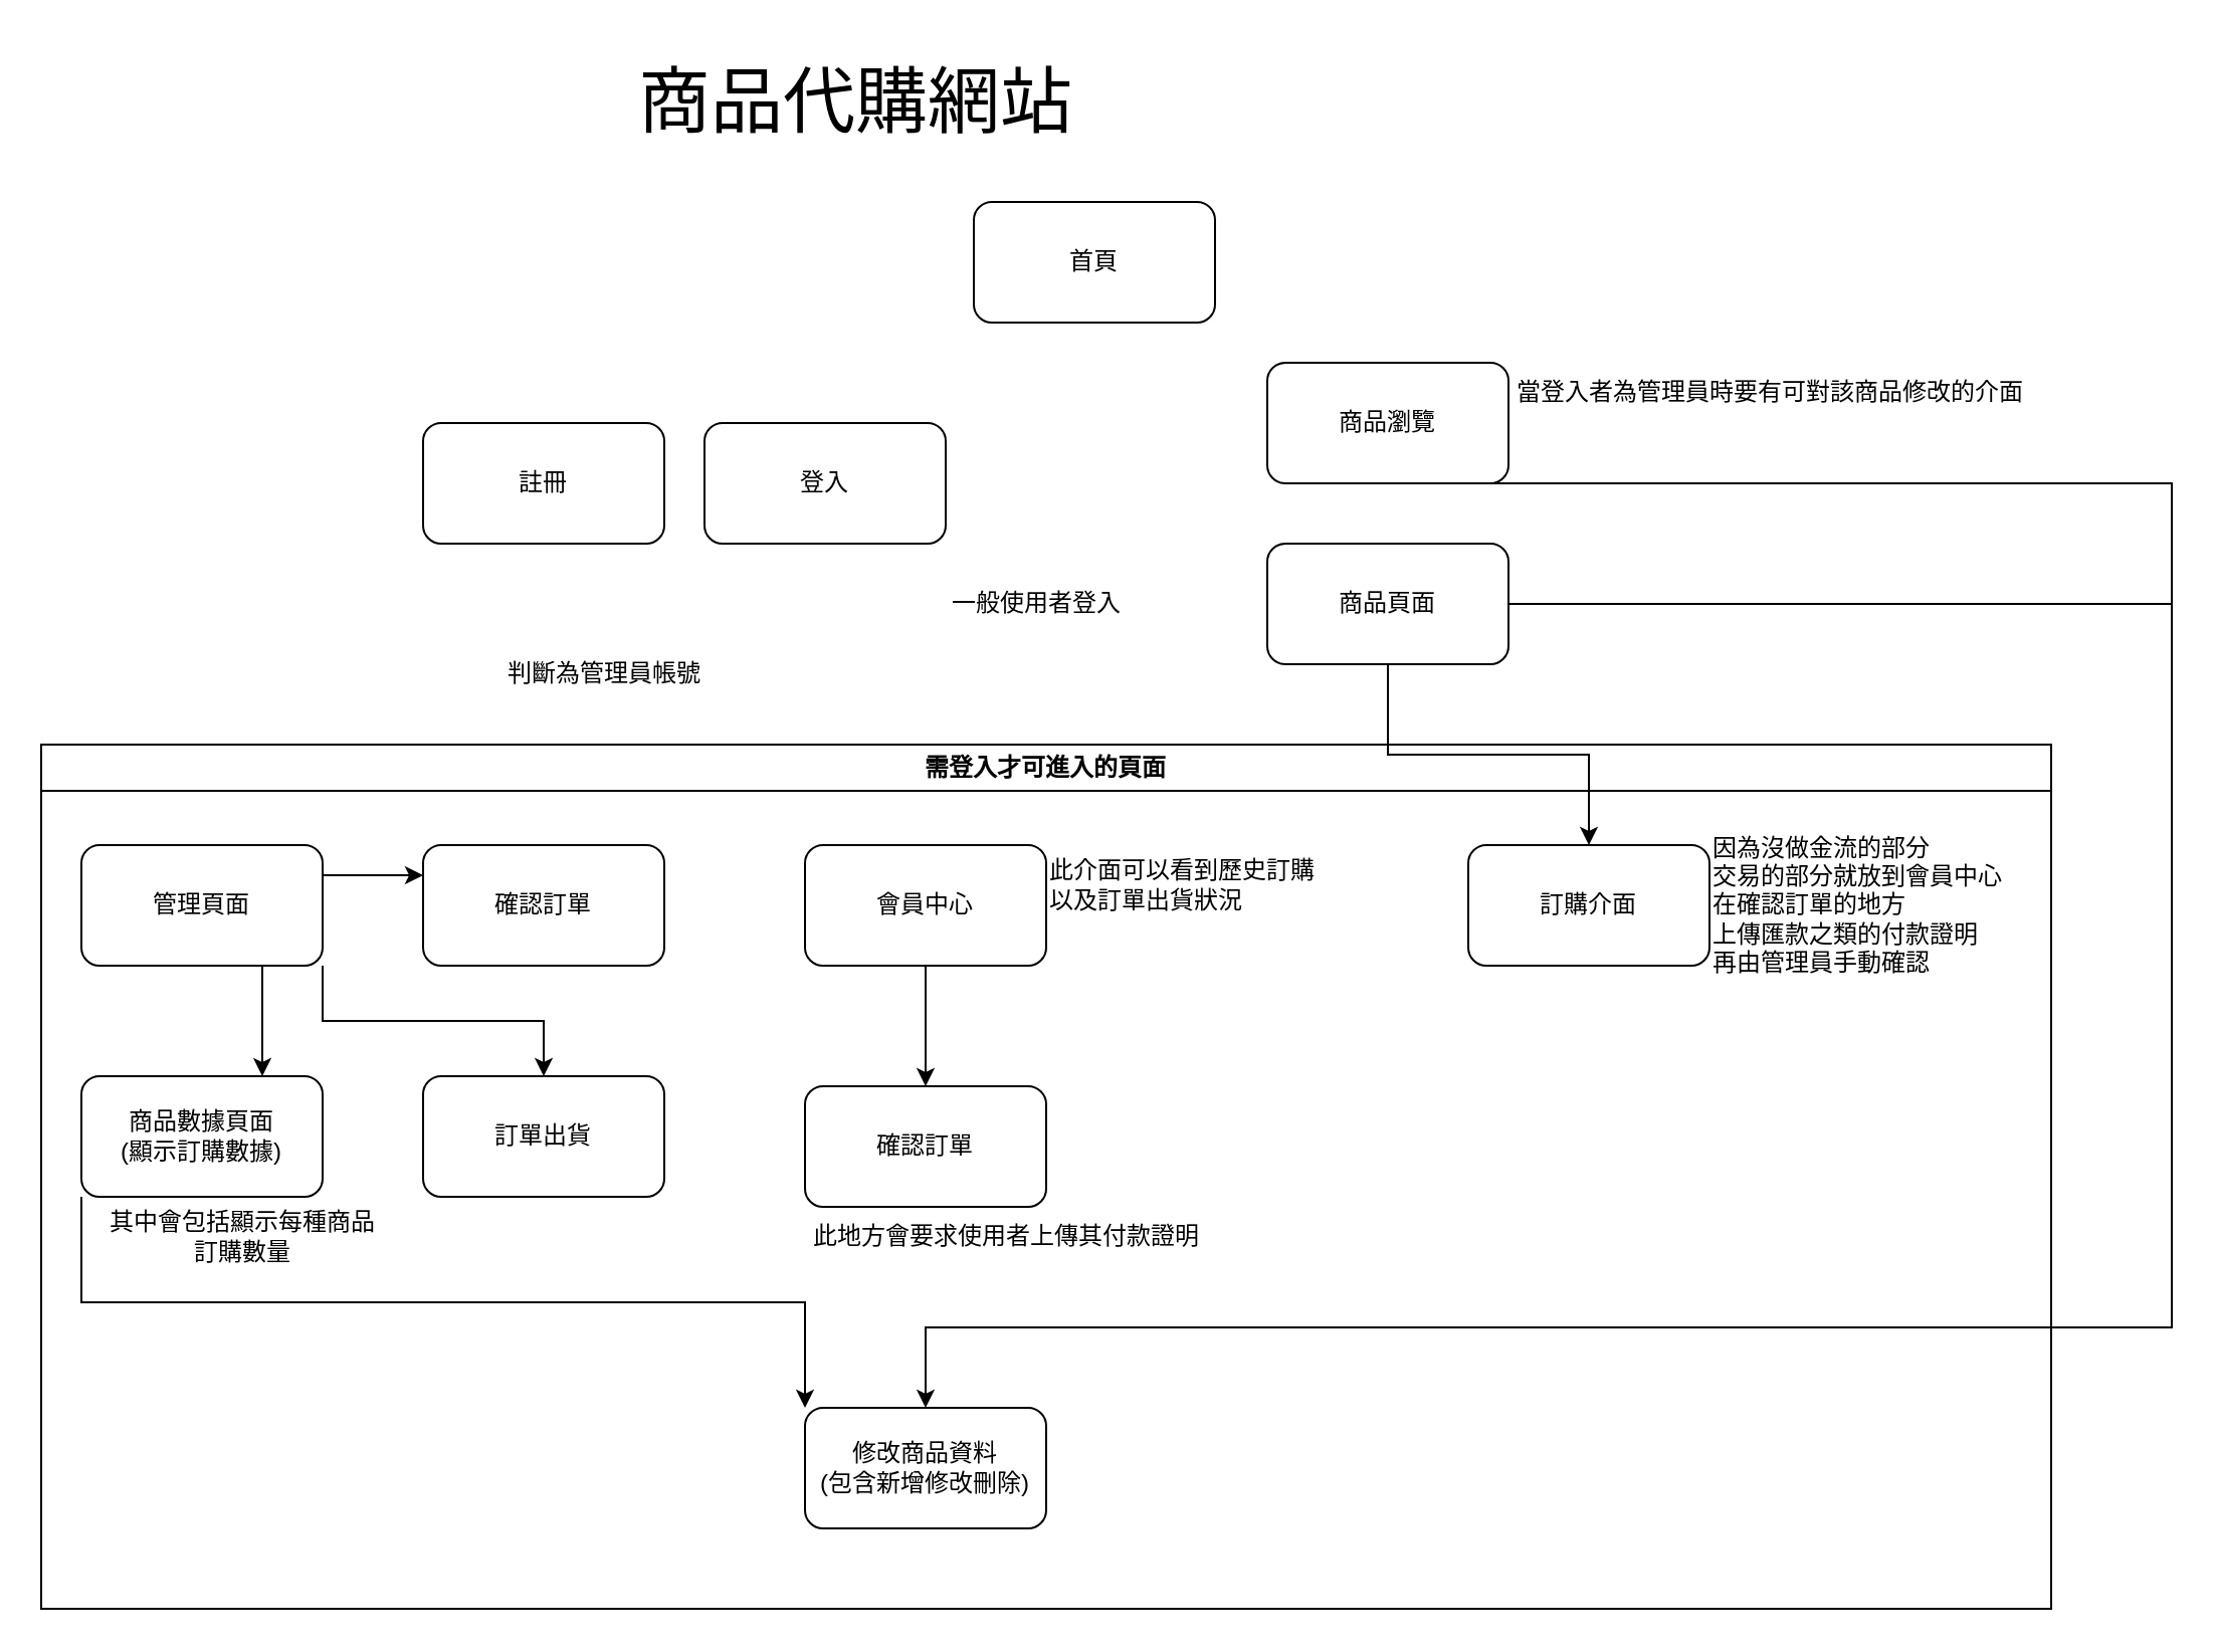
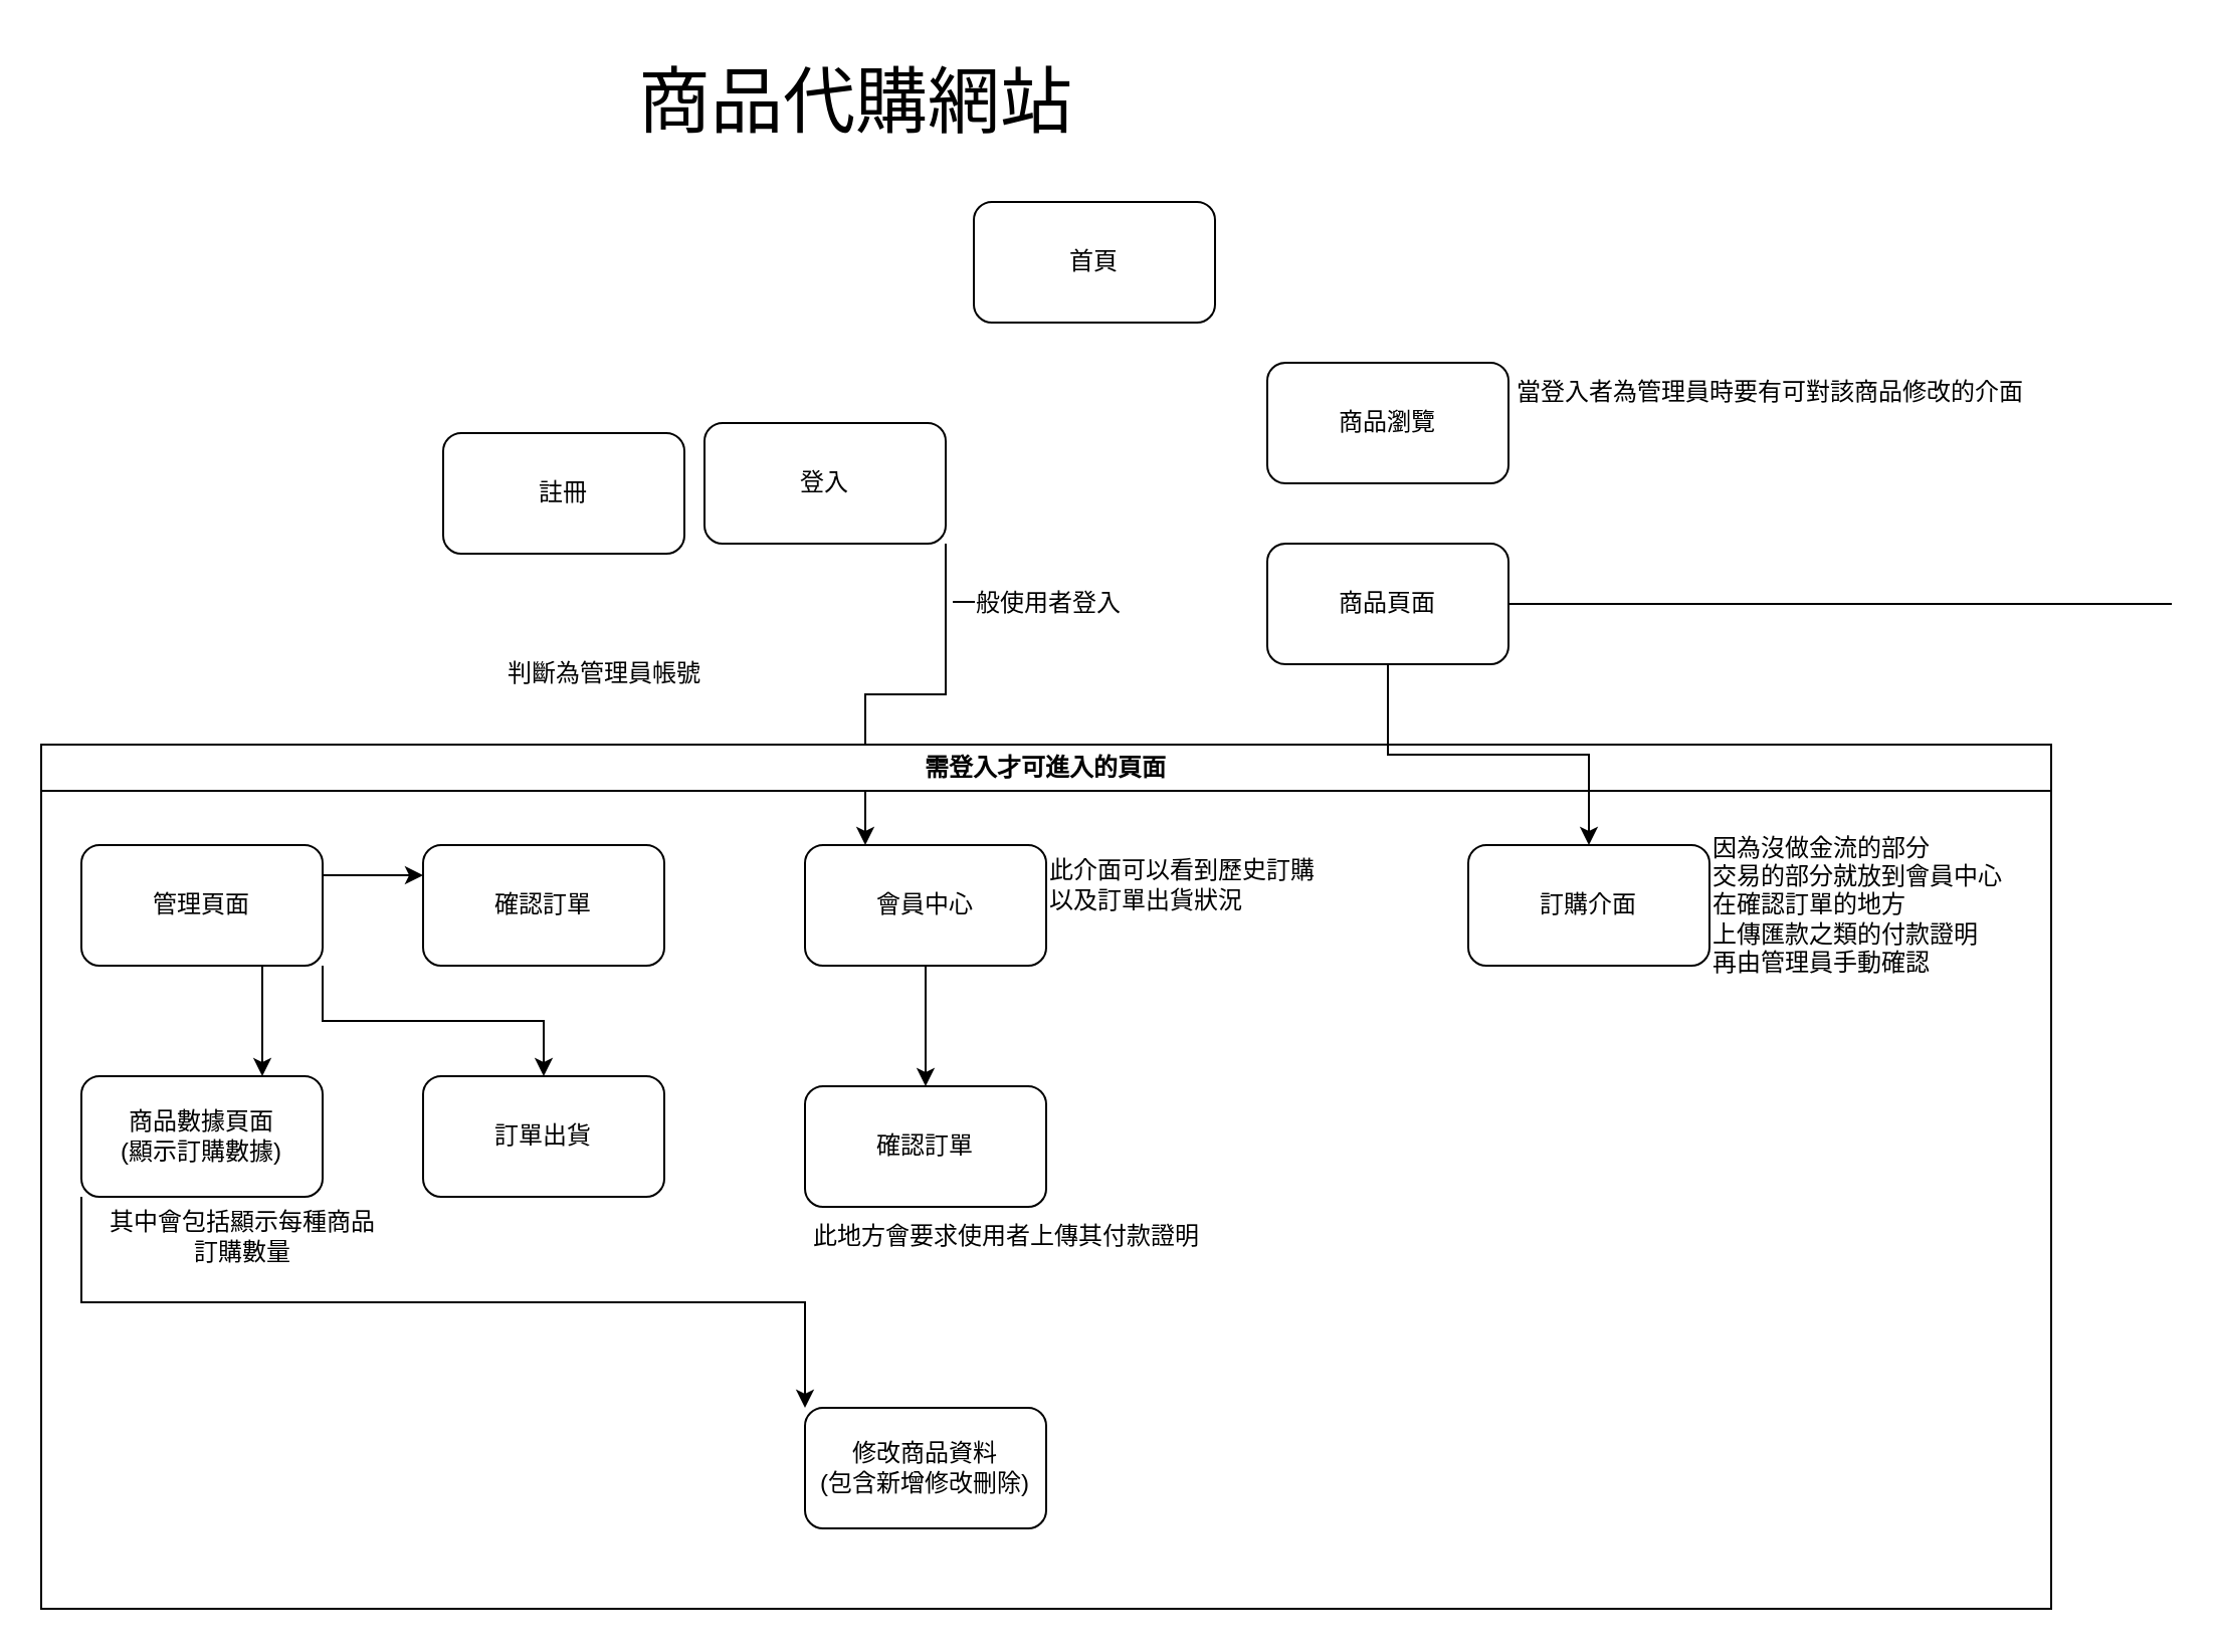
  <mxCell id="0" />
  <mxCell id="1" parent="0" />
  <mxCell id="2" value="首頁" style="rounded=1;whiteSpace=wrap;html=1;" parent="1" vertex="1"><mxGeometry x="484" y="100" width="120" height="60" as="geometry" /></mxCell>
+ <mxCell id="3" style="edgeStyle=orthogonalEdgeStyle;rounded=0;orthogonalLoop=1;jettySize=auto;html=1;exitX=1;exitY=1;exitDx=0;exitDy=0;entryX=0.25;entryY=0;entryDx=0;entryDy=0;fontSize=12;" parent="1" source="4" target="18" edge="1"><mxGeometry relative="1" as="geometry" /></mxCell>
  <mxCell id="4" value="登入" style="rounded=1;whiteSpace=wrap;html=1;" parent="1" vertex="1"><mxGeometry x="350" y="210" width="120" height="60" as="geometry" /></mxCell>
- <mxCell id="5" style="edgeStyle=orthogonalEdgeStyle;rounded=0;orthogonalLoop=1;jettySize=auto;html=1;exitX=0.5;exitY=1;exitDx=0;exitDy=0;entryX=0.5;entryY=0;entryDx=0;entryDy=0;fontSize=12;" parent="1" source="6" target="26" edge="1"><mxGeometry relative="1" as="geometry"><Array as="points"><mxPoint x="1080" y="240" /><mxPoint x="1080" y="660" /><mxPoint x="460" y="660" /></Array></mxGeometry></mxCell>
  <mxCell id="6" value="商品瀏覽" style="rounded=1;whiteSpace=wrap;html=1;" parent="1" vertex="1"><mxGeometry x="630" y="180" width="120" height="60" as="geometry" /></mxCell>
  <mxCell id="7" value="判斷為管理員帳號" style="text;html=1;align=center;verticalAlign=middle;resizable=0;points=[];autosize=1;strokeColor=none;fillColor=none;" parent="1" vertex="1"><mxGeometry x="240" y="320" width="120" height="30" as="geometry" /></mxCell>
- <mxCell id="8" value="註冊" style="rounded=1;whiteSpace=wrap;html=1;" parent="1" vertex="1"><mxGeometry x="210" y="210" width="120" height="60" as="geometry" /></mxCell>
+ <mxCell id="8" value="註冊" style="rounded=1;whiteSpace=wrap;html=1;" parent="1" vertex="1"><mxGeometry x="220" y="215" width="120" height="60" as="geometry" /></mxCell>
  <mxCell id="9" value="需登入才可進入的頁面" style="swimlane;whiteSpace=wrap;html=1;" parent="1" vertex="1"><mxGeometry x="20" y="370" width="1000" height="430" as="geometry" /></mxCell>
  <mxCell id="10" style="edgeStyle=orthogonalEdgeStyle;rounded=0;orthogonalLoop=1;jettySize=auto;html=1;exitX=1;exitY=1;exitDx=0;exitDy=0;fontSize=12;" parent="9" source="11" target="23" edge="1"><mxGeometry relative="1" as="geometry" /></mxCell>
  <mxCell id="11" value="管理頁面" style="rounded=1;whiteSpace=wrap;html=1;" parent="9" vertex="1"><mxGeometry x="20" y="50" width="120" height="60" as="geometry" /></mxCell>
  <mxCell id="12" style="edgeStyle=orthogonalEdgeStyle;rounded=0;orthogonalLoop=1;jettySize=auto;html=1;exitX=0;exitY=1;exitDx=0;exitDy=0;entryX=0;entryY=0;entryDx=0;entryDy=0;fontSize=12;" parent="9" source="13" target="26" edge="1"><mxGeometry relative="1" as="geometry" /></mxCell>
  <mxCell id="13" value="商品數據頁面&lt;br&gt;(顯示訂購數據)" style="rounded=1;whiteSpace=wrap;html=1;fontSize=12;" parent="9" vertex="1"><mxGeometry x="20" y="165" width="120" height="60" as="geometry" /></mxCell>
  <mxCell id="14" value="" style="endArrow=classic;html=1;rounded=0;fontSize=12;exitX=0.75;exitY=1;exitDx=0;exitDy=0;entryX=0.75;entryY=0;entryDx=0;entryDy=0;" parent="9" source="11" target="13" edge="1"><mxGeometry width="50" height="50" relative="1" as="geometry"><mxPoint x="110" y="160" as="sourcePoint" /><mxPoint x="160" y="110" as="targetPoint" /></mxGeometry></mxCell>
  <mxCell id="15" value="確認訂單" style="rounded=1;whiteSpace=wrap;html=1;fontSize=12;" parent="9" vertex="1"><mxGeometry x="190" y="50" width="120" height="60" as="geometry" /></mxCell>
  <mxCell id="16" value="" style="endArrow=classic;html=1;rounded=0;fontSize=12;exitX=1;exitY=0.25;exitDx=0;exitDy=0;entryX=0;entryY=0.25;entryDx=0;entryDy=0;" parent="9" source="11" target="15" edge="1"><mxGeometry width="50" height="50" relative="1" as="geometry"><mxPoint x="170" y="190" as="sourcePoint" /><mxPoint x="220" y="140" as="targetPoint" /></mxGeometry></mxCell>
  <mxCell id="17" style="edgeStyle=orthogonalEdgeStyle;rounded=0;orthogonalLoop=1;jettySize=auto;html=1;exitX=0.5;exitY=1;exitDx=0;exitDy=0;fontSize=12;" parent="9" source="18" target="20" edge="1"><mxGeometry relative="1" as="geometry" /></mxCell>
  <mxCell id="18" value="會員中心" style="rounded=1;whiteSpace=wrap;html=1;fontSize=12;" parent="9" vertex="1"><mxGeometry x="380" y="50" width="120" height="60" as="geometry" /></mxCell>
  <mxCell id="19" value="訂購介面" style="rounded=1;whiteSpace=wrap;html=1;fontSize=12;" parent="9" vertex="1"><mxGeometry x="710" y="50" width="120" height="60" as="geometry" /></mxCell>
  <mxCell id="20" value="確認訂單" style="rounded=1;whiteSpace=wrap;html=1;fontSize=12;" parent="9" vertex="1"><mxGeometry x="380" y="170" width="120" height="60" as="geometry" /></mxCell>
  <mxCell id="21" value="因為沒做金流的部分&lt;br&gt;交易的部分就放到會員中心&lt;br&gt;在確認訂單的地方&lt;br&gt;上傳匯款之類的付款證明&lt;br&gt;再由管理員手動確認" style="text;html=1;align=left;verticalAlign=middle;resizable=0;points=[];autosize=1;strokeColor=none;fillColor=none;fontSize=12;" parent="9" vertex="1"><mxGeometry x="830" y="35" width="170" height="90" as="geometry" /></mxCell>
  <mxCell id="22" value="其中會包括顯示每種商品&lt;br&gt;訂購數量" style="text;html=1;align=center;verticalAlign=middle;resizable=0;points=[];autosize=1;strokeColor=none;fillColor=none;fontSize=12;" parent="9" vertex="1"><mxGeometry x="20" y="225" width="160" height="40" as="geometry" /></mxCell>
  <mxCell id="23" value="訂單出貨" style="rounded=1;whiteSpace=wrap;html=1;fontSize=12;" parent="9" vertex="1"><mxGeometry x="190" y="165" width="120" height="60" as="geometry" /></mxCell>
  <mxCell id="24" value="此地方會要求使用者上傳其付款證明" style="text;html=1;align=center;verticalAlign=middle;resizable=0;points=[];autosize=1;strokeColor=none;fillColor=none;fontSize=12;" parent="9" vertex="1"><mxGeometry x="370" y="230" width="220" height="30" as="geometry" /></mxCell>
  <mxCell id="25" value="此介面可以看到歷史訂購&lt;br&gt;以及訂單出貨狀況" style="text;html=1;align=left;verticalAlign=middle;resizable=0;points=[];autosize=1;strokeColor=none;fillColor=none;fontSize=12;" parent="9" vertex="1"><mxGeometry x="500" y="50" width="160" height="40" as="geometry" /></mxCell>
  <mxCell id="26" value="修改商品資料&lt;br&gt;(包含新增修改刪除)" style="rounded=1;whiteSpace=wrap;html=1;fontSize=12;" parent="9" vertex="1"><mxGeometry x="380" y="330" width="120" height="60" as="geometry" /></mxCell>
  <mxCell id="27" style="edgeStyle=orthogonalEdgeStyle;rounded=0;orthogonalLoop=1;jettySize=auto;html=1;exitX=0.5;exitY=1;exitDx=0;exitDy=0;fontSize=12;" parent="1" source="28" target="19" edge="1"><mxGeometry relative="1" as="geometry" /></mxCell>
  <mxCell id="28" value="商品頁面" style="rounded=1;whiteSpace=wrap;html=1;" parent="1" vertex="1"><mxGeometry x="630" y="270" width="120" height="60" as="geometry" /></mxCell>
  <mxCell id="29" value="&lt;font style=&quot;font-size: 36px;&quot;&gt;商品代購網站&lt;br&gt;&lt;/font&gt;" style="text;html=1;align=center;verticalAlign=middle;resizable=0;points=[];autosize=1;strokeColor=none;fillColor=none;" parent="1" vertex="1"><mxGeometry x="305" y="20" width="240" height="60" as="geometry" /></mxCell>
  <mxCell id="30" value="當登入者為管理員時要有可對該商品修改的介面" style="text;html=1;align=center;verticalAlign=middle;resizable=0;points=[];autosize=1;strokeColor=none;fillColor=none;fontSize=12;" parent="1" vertex="1"><mxGeometry x="740" y="180" width="280" height="30" as="geometry" /></mxCell>
  <mxCell id="31" value="一般使用者登入" style="text;html=1;align=center;verticalAlign=middle;resizable=0;points=[];autosize=1;strokeColor=none;fillColor=none;fontSize=12;" parent="1" vertex="1"><mxGeometry x="460" y="285" width="110" height="30" as="geometry" /></mxCell>
  <mxCell id="32" value="" style="endArrow=none;html=1;rounded=0;fontSize=12;exitX=1;exitY=0.5;exitDx=0;exitDy=0;" parent="1" source="28" edge="1"><mxGeometry width="50" height="50" relative="1" as="geometry"><mxPoint x="780" y="330" as="sourcePoint" /><mxPoint x="1080" y="300" as="targetPoint" /></mxGeometry></mxCell>
